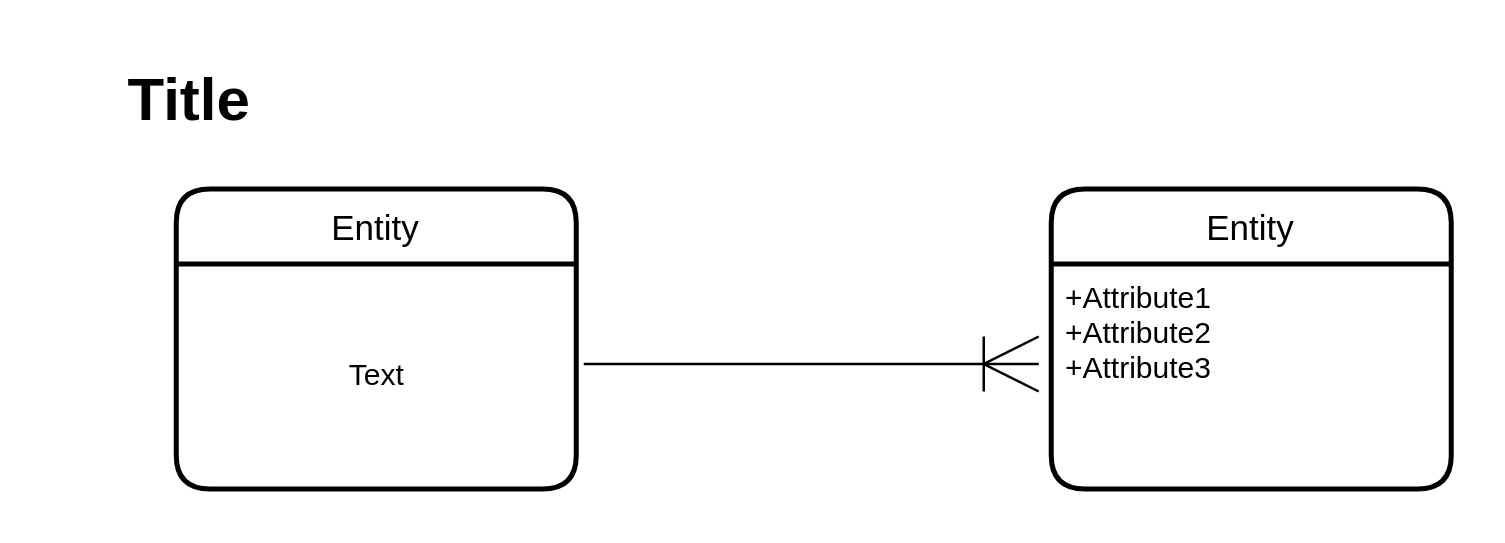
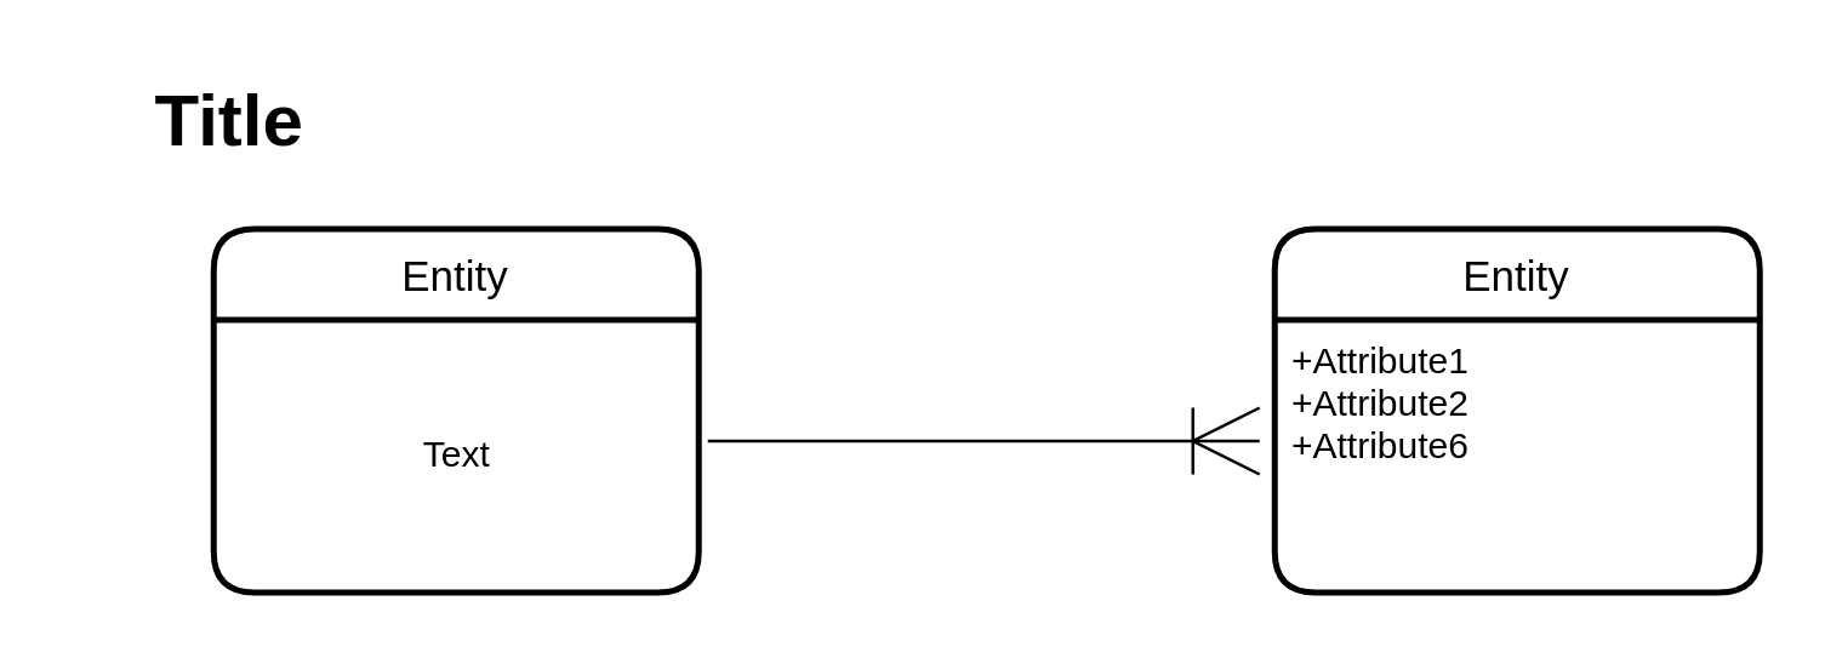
  <mxCell id="0" />
  <mxCell id="1" parent="0" />
  <mxCell id="2" value="Entity" style="swimlane;childLayout=stackLayout;horizontal=1;startSize=30;horizontalStack=0;rounded=1;fontSize=14;fontStyle=0;strokeWidth=2;resizeParent=0;resizeLast=1;shadow=0;dashed=0;align=center;" parent="1" vertex="1"><mxGeometry x="420" y="75" width="160" height="120" as="geometry"><mxRectangle x="490" y="350" width="70" height="30" as="alternateBounds" /></mxGeometry></mxCell>
- <mxCell id="3" value="+Attribute1&#10;+Attribute2&#10;+Attribute3" style="align=left;strokeColor=none;fillColor=none;spacingLeft=4;fontSize=12;verticalAlign=top;resizable=0;rotatable=0;part=1;" parent="2" vertex="1"><mxGeometry y="30" width="160" height="90" as="geometry" /></mxCell>
+ <mxCell id="3" value="+Attribute1&#10;+Attribute2&#10;+Attribute6" style="align=left;strokeColor=none;fillColor=none;spacingLeft=4;fontSize=12;verticalAlign=top;resizable=0;rotatable=0;part=1;" parent="2" vertex="1"><mxGeometry y="30" width="160" height="90" as="geometry" /></mxCell>
  <mxCell id="4" value="Entity" style="swimlane;childLayout=stackLayout;horizontal=1;startSize=30;horizontalStack=0;rounded=1;fontSize=14;fontStyle=0;strokeWidth=2;resizeParent=0;resizeLast=1;shadow=0;dashed=0;align=center;" parent="1" vertex="1"><mxGeometry x="70" y="75" width="160" height="120" as="geometry"><mxRectangle x="140" y="350" width="70" height="30" as="alternateBounds" /></mxGeometry></mxCell>
  <mxCell id="5" value="Text" style="text;html=1;align=center;verticalAlign=middle;resizable=0;points=[];autosize=1;" vertex="1" parent="4"><mxGeometry y="30" width="160" height="90" as="geometry" /></mxCell>
  <mxCell id="6" value="" style="edgeStyle=entityRelationEdgeStyle;fontSize=12;html=1;endArrow=ERoneToMany;strokeWidth=1;endSize=20;" parent="1" edge="1"><mxGeometry width="100" height="100" relative="1" as="geometry"><mxPoint x="233" y="145" as="sourcePoint" /><mxPoint x="415" y="145" as="targetPoint" /></mxGeometry></mxCell>
  <mxCell id="7" value="Title" style="text;strokeColor=none;fillColor=none;html=1;fontSize=24;fontStyle=1;verticalAlign=middle;align=center;" vertex="1" parent="1"><mxGeometry x="20" y="20" width="110" height="40" as="geometry" /></mxCell>
